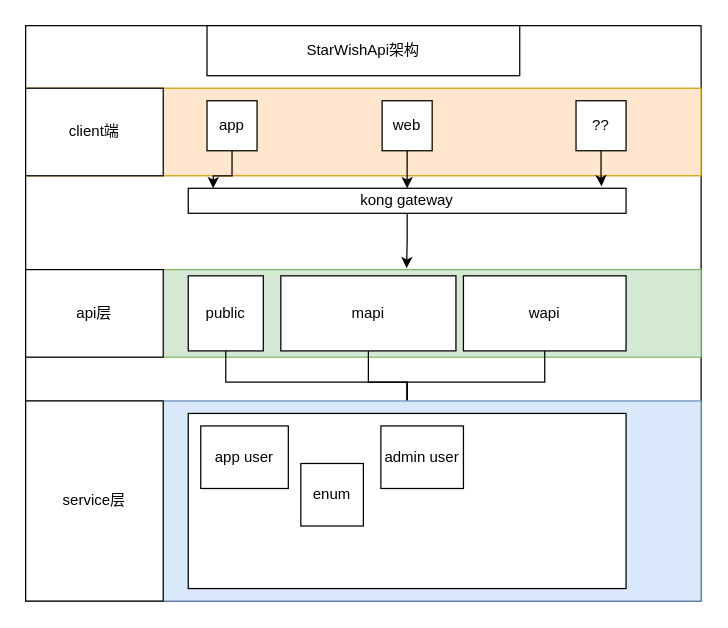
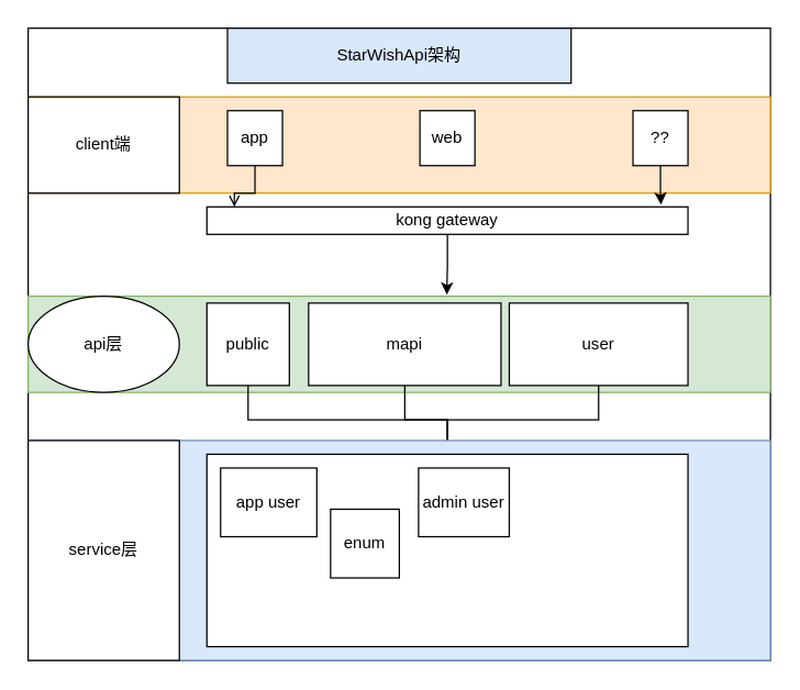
  <mxCell id="0" />
  <mxCell id="1" parent="0" />
  <mxCell id="2" value="&lt;div style=&quot;&quot;&gt;&lt;br&gt;&lt;/div&gt;" style="rounded=0;whiteSpace=wrap;html=1;align=left;" parent="1" vertex="1"><mxGeometry x="20" y="20" width="540" height="460" as="geometry" /></mxCell>
  <mxCell id="3" value="kong gateway" style="rounded=0;whiteSpace=wrap;html=1;" parent="1" vertex="1"><mxGeometry x="150" y="150" width="350" height="20" as="geometry" /></mxCell>
  <mxCell id="4" value="" style="rounded=0;whiteSpace=wrap;html=1;fillColor=#ffe6cc;strokeColor=#d79b00;" vertex="1" parent="1"><mxGeometry x="20" y="70" width="540" height="70" as="geometry" /></mxCell>
  <mxCell id="5" value="app" style="rounded=0;whiteSpace=wrap;html=1;" parent="1" vertex="1"><mxGeometry x="165" y="80" width="40" height="40" as="geometry" /></mxCell>
- <mxCell id="6" style="edgeStyle=orthogonalEdgeStyle;rounded=0;orthogonalLoop=1;jettySize=auto;html=1;entryX=0.5;entryY=0;entryDx=0;entryDy=0;" parent="1" source="7" target="3" edge="1"><mxGeometry relative="1" as="geometry" /></mxCell>
  <mxCell id="7" value="web" style="rounded=0;whiteSpace=wrap;html=1;" parent="1" vertex="1"><mxGeometry x="305" y="80" width="40" height="40" as="geometry" /></mxCell>
  <mxCell id="8" value="??" style="rounded=0;whiteSpace=wrap;html=1;" parent="1" vertex="1"><mxGeometry x="460" y="80" width="40" height="40" as="geometry" /></mxCell>
  <mxCell id="9" value="" style="rounded=0;whiteSpace=wrap;html=1;fillColor=#d5e8d4;strokeColor=#82b366;" vertex="1" parent="1"><mxGeometry x="20" y="215" width="540" height="70" as="geometry" /></mxCell>
  <mxCell id="10" style="edgeStyle=orthogonalEdgeStyle;rounded=0;orthogonalLoop=1;jettySize=auto;html=1;entryX=0.5;entryY=0;entryDx=0;entryDy=0;" edge="1" parent="1" source="11" target="19"><mxGeometry relative="1" as="geometry" /></mxCell>
  <mxCell id="11" value="public" style="rounded=0;whiteSpace=wrap;html=1;" parent="1" vertex="1"><mxGeometry x="150" y="220" width="60" height="60" as="geometry" /></mxCell>
  <mxCell id="12" style="edgeStyle=orthogonalEdgeStyle;rounded=0;orthogonalLoop=1;jettySize=auto;html=1;entryX=0.5;entryY=0;entryDx=0;entryDy=0;" edge="1" parent="1" source="13" target="19"><mxGeometry relative="1" as="geometry" /></mxCell>
  <mxCell id="13" value="mapi" style="rounded=0;whiteSpace=wrap;html=1;" parent="1" vertex="1"><mxGeometry x="224" y="220" width="140" height="60" as="geometry" /></mxCell>
- <mxCell id="14" style="edgeStyle=orthogonalEdgeStyle;rounded=0;orthogonalLoop=1;jettySize=auto;html=1;entryX=0.057;entryY=0;entryDx=0;entryDy=0;entryPerimeter=0;" parent="1" source="5" target="3" edge="1"><mxGeometry relative="1" as="geometry" /></mxCell>
+ <mxCell id="14" style="edgeStyle=orthogonalEdgeStyle;rounded=0;orthogonalLoop=1;jettySize=auto;html=1;entryX=0.057;entryY=0;entryDx=0;entryDy=0;entryPerimeter=0;endArrow=open;" parent="1" source="5" target="3" edge="1"><mxGeometry relative="1" as="geometry" /></mxCell>
  <mxCell id="15" style="edgeStyle=orthogonalEdgeStyle;rounded=0;orthogonalLoop=1;jettySize=auto;html=1;entryX=0.944;entryY=-0.081;entryDx=0;entryDy=0;entryPerimeter=0;" parent="1" source="8" target="3" edge="1"><mxGeometry relative="1" as="geometry" /></mxCell>
  <mxCell id="16" style="edgeStyle=orthogonalEdgeStyle;rounded=0;orthogonalLoop=1;jettySize=auto;html=1;entryX=0.5;entryY=0;entryDx=0;entryDy=0;" edge="1" parent="1" source="17" target="19"><mxGeometry relative="1" as="geometry" /></mxCell>
- <mxCell id="17" value="wapi" style="rounded=0;whiteSpace=wrap;html=1;" parent="1" vertex="1"><mxGeometry x="370" y="220" width="130" height="60" as="geometry" /></mxCell>
+ <mxCell id="17" value="user" style="rounded=0;whiteSpace=wrap;html=1;" parent="1" vertex="1"><mxGeometry x="370" y="220" width="130" height="60" as="geometry" /></mxCell>
  <mxCell id="18" value="" style="rounded=0;whiteSpace=wrap;html=1;fillColor=#dae8fc;strokeColor=#6c8ebf;" vertex="1" parent="1"><mxGeometry x="20" y="320" width="540" height="160" as="geometry" /></mxCell>
  <mxCell id="19" value="" style="rounded=0;whiteSpace=wrap;html=1;" parent="1" vertex="1"><mxGeometry x="150" y="330" width="350" height="140" as="geometry" /></mxCell>
  <mxCell id="20" value="app user" style="rounded=0;whiteSpace=wrap;html=1;" parent="1" vertex="1"><mxGeometry x="160" y="340" width="70" height="50" as="geometry" /></mxCell>
  <mxCell id="21" value="enum" style="rounded=0;whiteSpace=wrap;html=1;" parent="1" vertex="1"><mxGeometry x="240" y="370" width="50" height="50" as="geometry" /></mxCell>
  <mxCell id="22" value="admin user" style="rounded=0;whiteSpace=wrap;html=1;" parent="1" vertex="1"><mxGeometry x="304" y="340" width="66" height="50" as="geometry" /></mxCell>
- <mxCell id="23" value="StarWishApi架构" style="rounded=0;whiteSpace=wrap;html=1;" vertex="1" parent="1"><mxGeometry x="165" y="20" width="250" height="40" as="geometry" /></mxCell>
+ <mxCell id="23" value="StarWishApi架构" style="rounded=0;whiteSpace=wrap;html=1;fillColor=#dae8fc;" vertex="1" parent="1"><mxGeometry x="165" y="20" width="250" height="40" as="geometry" /></mxCell>
  <mxCell id="24" value="client端" style="rounded=0;whiteSpace=wrap;html=1;" vertex="1" parent="1"><mxGeometry x="20" y="70" width="110" height="70" as="geometry" /></mxCell>
- <mxCell id="25" value="api层" style="rounded=0;whiteSpace=wrap;html=1;" vertex="1" parent="1"><mxGeometry x="20" y="215" width="110" height="70" as="geometry" /></mxCell>
+ <mxCell id="25" value="api层" style="ellipse;whiteSpace=wrap;html=1;" vertex="1" parent="1"><mxGeometry x="20" y="215" width="110" height="70" as="geometry" /></mxCell>
  <mxCell id="26" style="edgeStyle=orthogonalEdgeStyle;rounded=0;orthogonalLoop=1;jettySize=auto;html=1;entryX=0.564;entryY=-0.016;entryDx=0;entryDy=0;entryPerimeter=0;" edge="1" parent="1" source="3" target="9"><mxGeometry relative="1" as="geometry" /></mxCell>
  <mxCell id="27" value="service层" style="rounded=0;whiteSpace=wrap;html=1;" vertex="1" parent="1"><mxGeometry x="20" y="320" width="110" height="160" as="geometry" /></mxCell>
